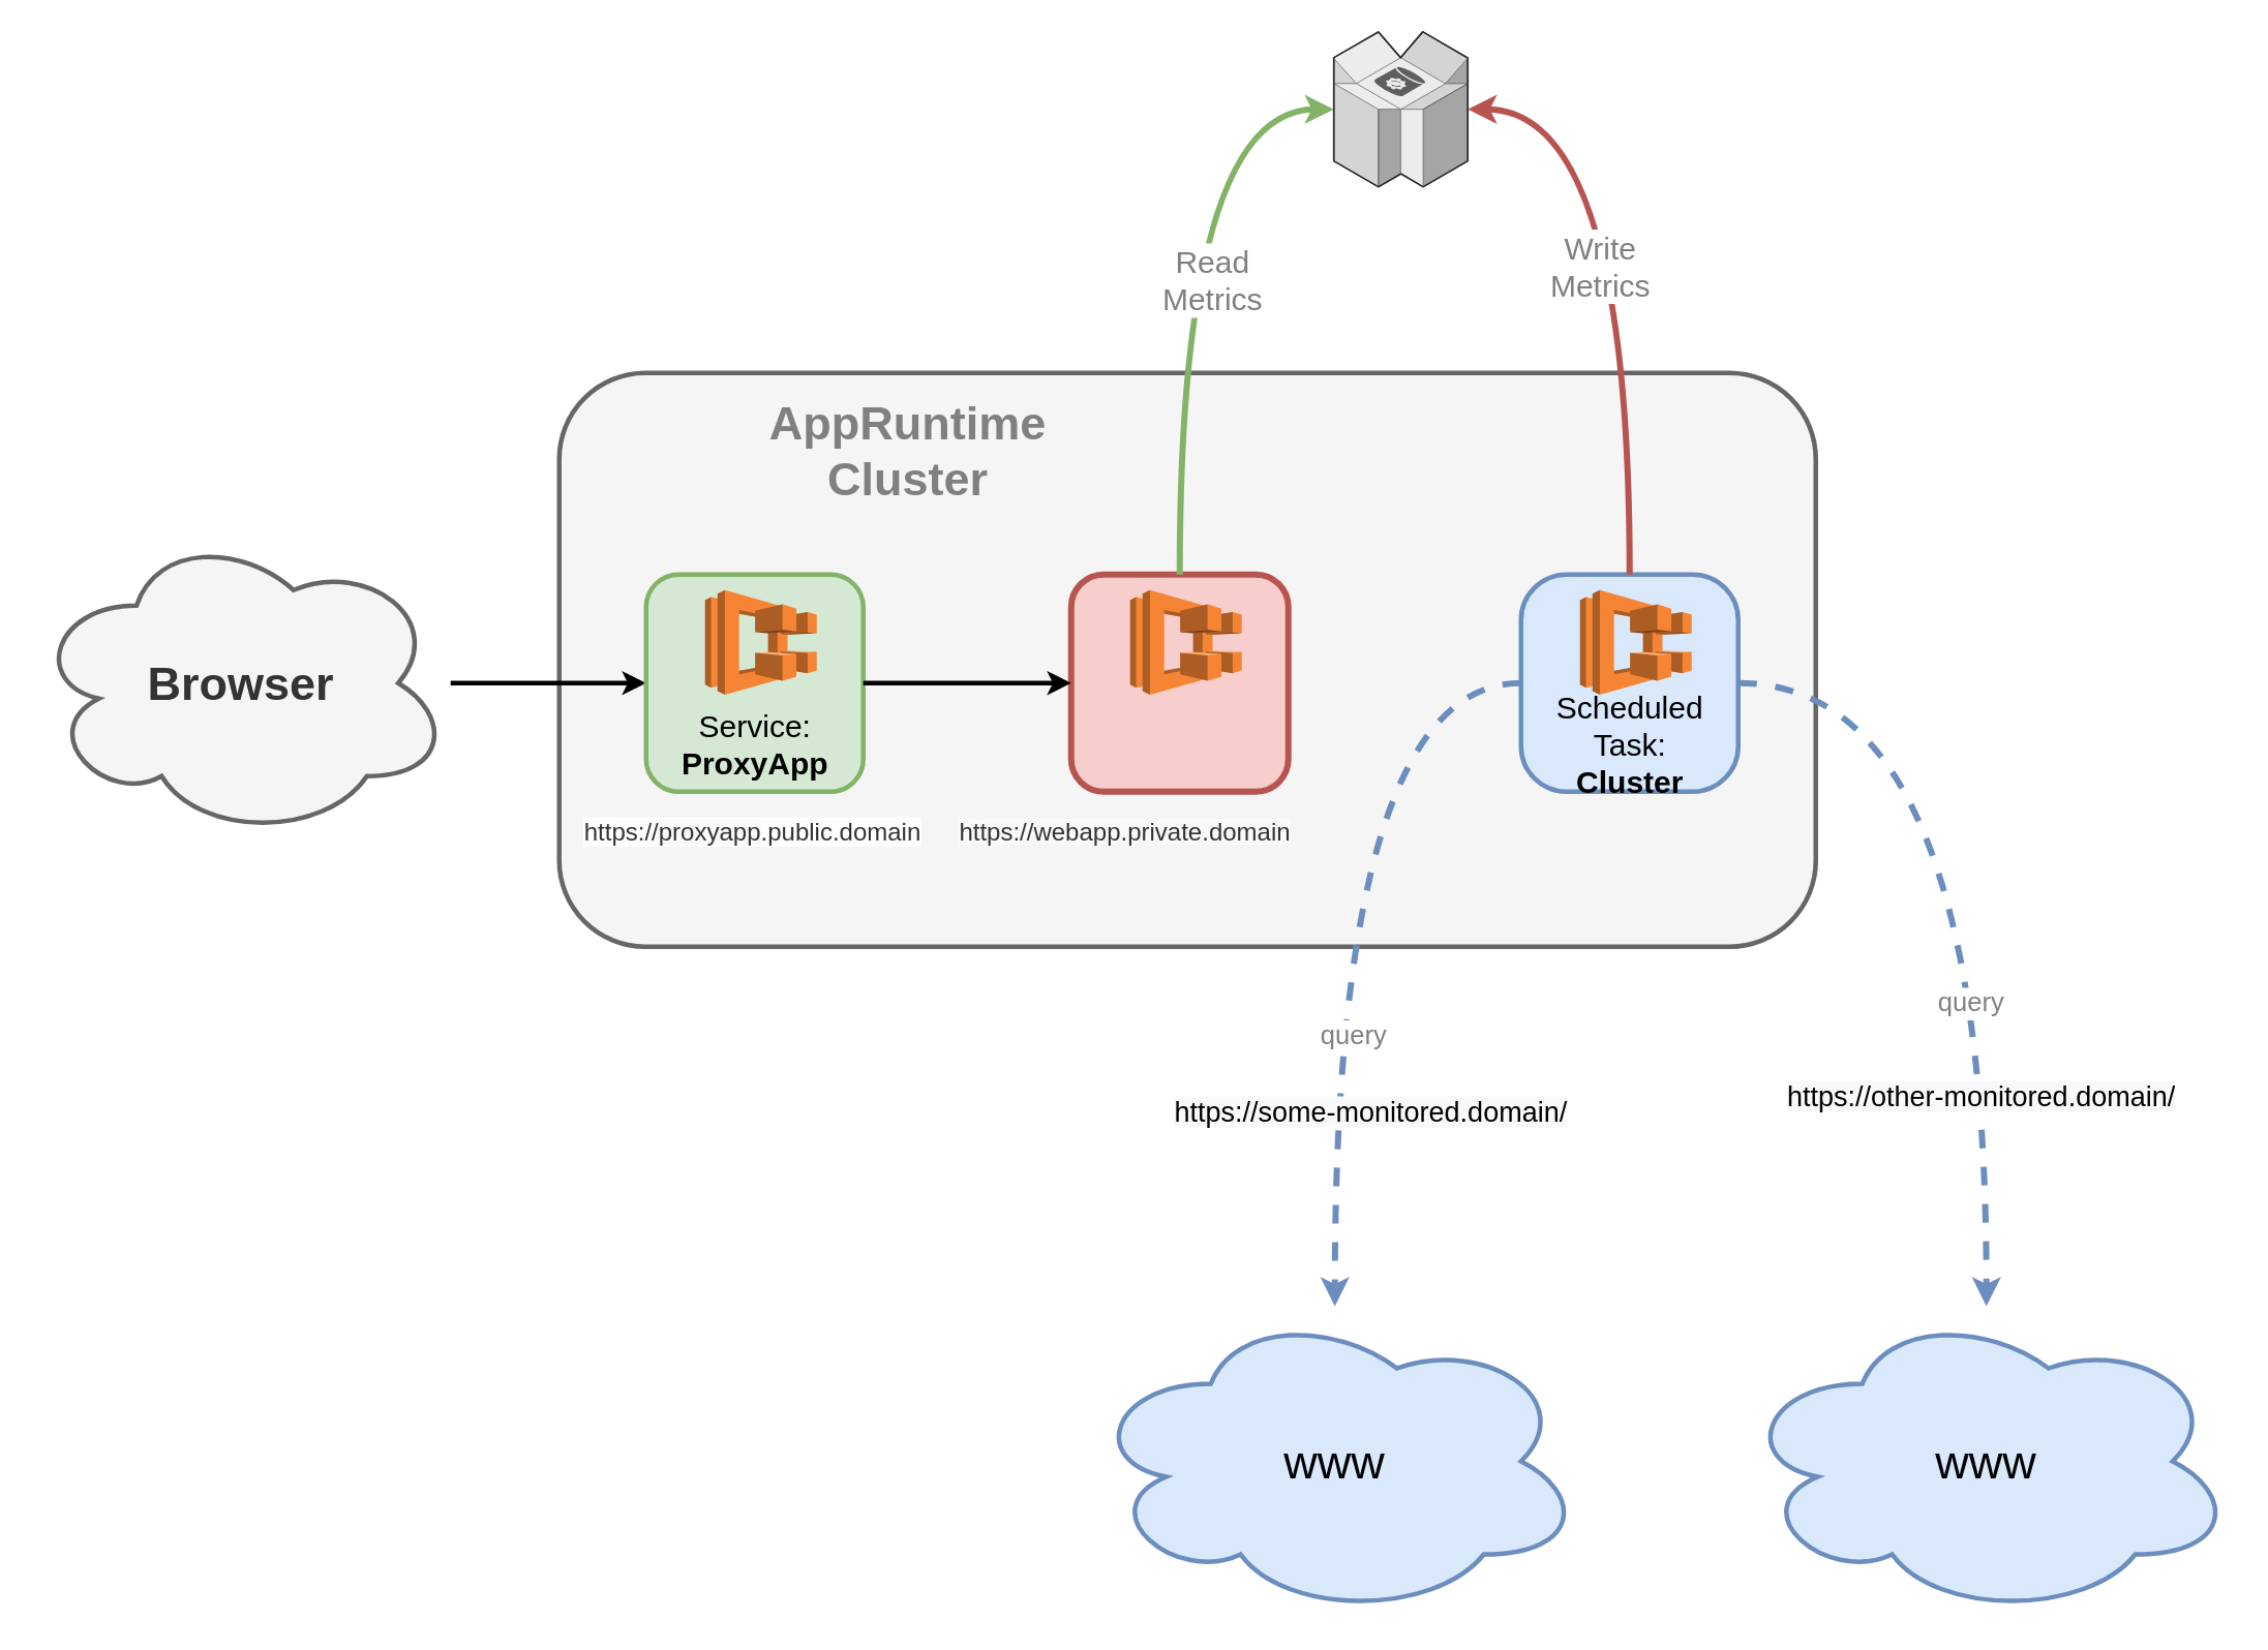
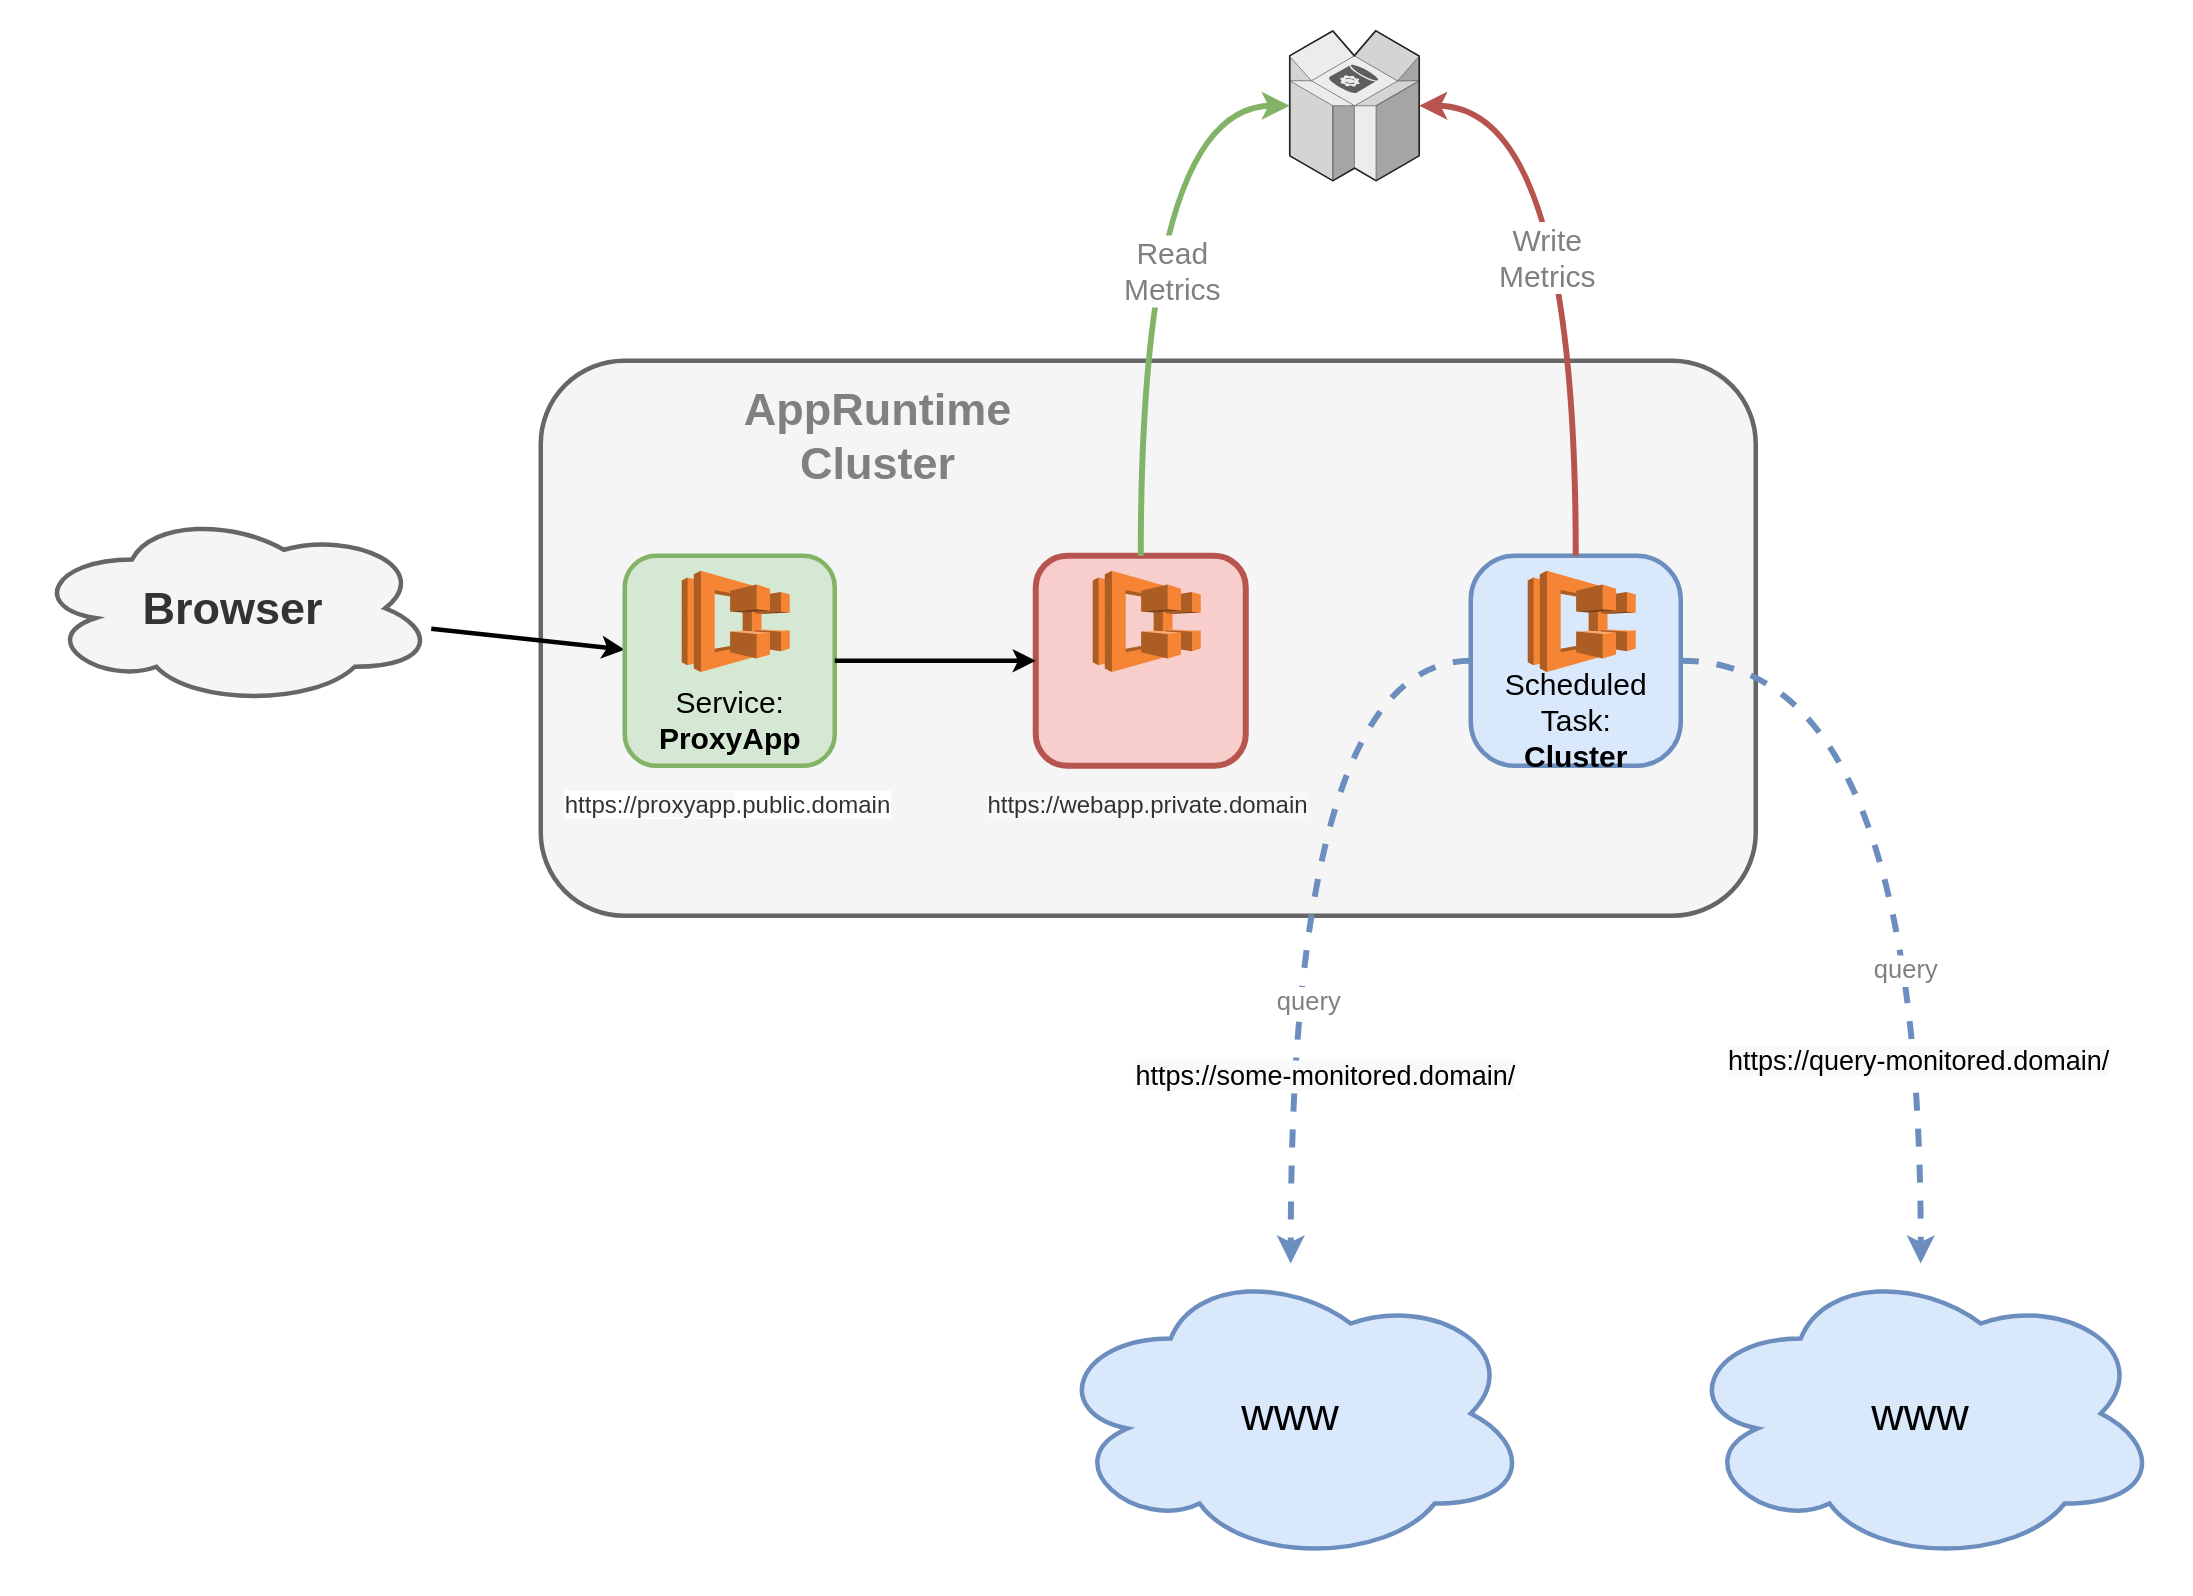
  <mxCell id="0" />
  <mxCell id="1" parent="0" />
  <mxCell id="2" value="" style="rounded=1;whiteSpace=wrap;html=1;fillColor=#f5f5f5;strokeColor=#666666;fontColor=#333333;strokeWidth=3;" parent="1" vertex="1"><mxGeometry x="360" y="240" width="810" height="370" as="geometry" /></mxCell>
  <mxCell id="3" style="rounded=0;orthogonalLoop=1;jettySize=auto;html=1;strokeWidth=3;" edge="1" parent="1" source="4" target="25"><mxGeometry relative="1" as="geometry"><mxPoint x="160" y="430" as="targetPoint" /></mxGeometry></mxCell>
- <mxCell id="4" value="&lt;font size=&quot;1&quot;&gt;&lt;b style=&quot;font-size: 30px&quot;&gt;Browser&lt;/b&gt;&lt;/font&gt;" style="ellipse;shape=cloud;whiteSpace=wrap;html=1;fillColor=#f5f5f5;strokeColor=#666666;fontColor=#333333;strokeWidth=3;" parent="1" vertex="1"><mxGeometry x="20" y="340" width="270" height="200" as="geometry" /></mxCell>
+ <mxCell id="4" value="&lt;font size=&quot;1&quot;&gt;&lt;b style=&quot;font-size: 30px&quot;&gt;Browser&lt;/b&gt;&lt;/font&gt;" style="ellipse;shape=cloud;whiteSpace=wrap;html=1;fillColor=#f5f5f5;strokeColor=#666666;fontColor=#333333;strokeWidth=3;" parent="1" vertex="1"><mxGeometry x="20" y="340" width="270" height="130" as="geometry" /></mxCell>
  <mxCell id="5" value="" style="group;strokeWidth=4;" parent="1" vertex="1" connectable="0"><mxGeometry x="980" y="370" width="140" height="140" as="geometry" /></mxCell>
  <mxCell id="6" value="" style="rounded=1;whiteSpace=wrap;html=1;fillColor=#dae8fc;strokeColor=#6c8ebf;arcSize=21;strokeWidth=3;" parent="5" vertex="1"><mxGeometry width="140" height="140" as="geometry" /></mxCell>
  <mxCell id="7" value="&lt;font style=&quot;font-size: 20px&quot;&gt;Scheduled Task:&lt;br&gt;&lt;b&gt;Cluster&lt;/b&gt;&lt;/font&gt;" style="text;html=1;strokeColor=none;fillColor=none;align=center;verticalAlign=middle;whiteSpace=wrap;rounded=0;" parent="5" vertex="1"><mxGeometry x="7.5" y="90" width="125" height="38.17" as="geometry" /></mxCell>
  <mxCell id="8" value="" style="outlineConnect=0;dashed=0;verticalLabelPosition=bottom;verticalAlign=top;align=center;html=1;shape=mxgraph.aws3.ecs;fillColor=#F58534;gradientColor=none;" parent="5" vertex="1"><mxGeometry x="38" y="10" width="72" height="67.5" as="geometry" /></mxCell>
  <mxCell id="9" value="www" style="ellipse;shape=cloud;whiteSpace=wrap;html=1;fillColor=#dae8fc;strokeColor=#6c8ebf;fontSize=30;strokeWidth=3;" parent="1" vertex="1"><mxGeometry x="700" y="841.83" width="320" height="200" as="geometry" /></mxCell>
  <mxCell id="10" value="AppRuntime Cluster" style="text;html=1;strokeColor=none;fillColor=none;align=center;verticalAlign=middle;whiteSpace=wrap;rounded=0;fontSize=30;fontStyle=1;fontColor=#808080;" parent="1" vertex="1"><mxGeometry x="480" y="280" width="210" height="20" as="geometry" /></mxCell>
  <mxCell id="11" value="www" style="ellipse;shape=cloud;whiteSpace=wrap;html=1;fillColor=#dae8fc;strokeColor=#6c8ebf;fontSize=30;strokeWidth=3;" parent="1" vertex="1"><mxGeometry x="1120" y="841.83" width="320" height="200" as="geometry" /></mxCell>
  <mxCell id="12" value="" style="verticalLabelPosition=bottom;html=1;verticalAlign=top;strokeWidth=1;align=center;outlineConnect=0;dashed=0;outlineConnect=0;shape=mxgraph.aws3d.dynamoDb;fillColor=#ECECEC;strokeColor=#5E5E5E;aspect=fixed;fontSize=17;fontColor=#808080;" parent="1" vertex="1"><mxGeometry x="859.28" y="20" width="86.43" height="100" as="geometry" /></mxCell>
  <mxCell id="13" style="edgeStyle=orthogonalEdgeStyle;rounded=0;orthogonalLoop=1;jettySize=auto;html=1;fontSize=20;fontColor=#808080;curved=1;fillColor=#f8cecc;strokeColor=#b85450;strokeWidth=4;exitX=0.5;exitY=0;exitDx=0;exitDy=0;" parent="1" source="6" target="12" edge="1"><mxGeometry relative="1" as="geometry"><Array as="points"><mxPoint x="1050" y="70" /></Array></mxGeometry></mxCell>
  <mxCell id="14" value="Write&lt;br style=&quot;font-size: 20px;&quot;&gt;Metrics" style="edgeLabel;html=1;align=center;verticalAlign=middle;resizable=0;points=[];fontSize=20;fontColor=#808080;" parent="13" vertex="1" connectable="0"><mxGeometry x="0.5" y="-3" relative="1" as="geometry"><mxPoint x="-16.47" y="103" as="offset" /></mxGeometry></mxCell>
  <mxCell id="15" style="edgeStyle=orthogonalEdgeStyle;curved=1;rounded=0;orthogonalLoop=1;jettySize=auto;html=1;dashed=1;strokeWidth=4;fontSize=17;fontColor=#808080;fillColor=#dae8fc;strokeColor=#6c8ebf;exitX=1;exitY=0.5;exitDx=0;exitDy=0;" parent="1" source="6" target="11" edge="1"><mxGeometry relative="1" as="geometry"><Array as="points"><mxPoint x="1280" y="440" /></Array></mxGeometry></mxCell>
  <mxCell id="16" value="query" style="edgeLabel;html=1;align=center;verticalAlign=middle;resizable=0;points=[];fontSize=17;fontColor=#808080;" parent="15" vertex="1" connectable="0"><mxGeometry x="0.303" y="-11" relative="1" as="geometry"><mxPoint as="offset" /></mxGeometry></mxCell>
  <mxCell id="17" value="" style="group;container=1;" parent="1" vertex="1" connectable="0"><mxGeometry x="690" y="370" width="140" height="140" as="geometry" /></mxCell>
  <mxCell id="18" value="" style="rounded=1;whiteSpace=wrap;html=1;fillColor=#f8cecc;strokeColor=#b85450;strokeWidth=4;" parent="17" vertex="1"><mxGeometry width="140" height="140" as="geometry" /></mxCell>
  <mxCell id="19" value="" style="outlineConnect=0;dashed=0;verticalLabelPosition=bottom;verticalAlign=top;align=center;html=1;shape=mxgraph.aws3.ecs;fillColor=#F58534;gradientColor=none;" parent="17" vertex="1"><mxGeometry x="38" y="10" width="72" height="67.5" as="geometry" /></mxCell>
  <mxCell id="20" style="edgeStyle=orthogonalEdgeStyle;curved=1;rounded=0;orthogonalLoop=1;jettySize=auto;html=1;strokeWidth=4;fontSize=17;fontColor=#808080;exitX=0.5;exitY=0;exitDx=0;exitDy=0;fillColor=#d5e8d4;strokeColor=#82b366;" parent="1" source="18" target="12" edge="1"><mxGeometry relative="1" as="geometry"><Array as="points"><mxPoint x="760" y="70" /></Array></mxGeometry></mxCell>
  <mxCell id="21" value="Read&lt;br style=&quot;font-size: 20px;&quot;&gt;Metrics" style="edgeLabel;html=1;align=center;verticalAlign=middle;resizable=0;points=[];fontSize=20;fontColor=#808080;" parent="20" vertex="1" connectable="0"><mxGeometry x="-0.044" y="-20" relative="1" as="geometry"><mxPoint as="offset" /></mxGeometry></mxCell>
  <mxCell id="22" style="edgeStyle=orthogonalEdgeStyle;curved=1;rounded=0;orthogonalLoop=1;jettySize=auto;html=1;strokeWidth=4;fontSize=17;fontColor=#808080;dashed=1;fillColor=#dae8fc;strokeColor=#6c8ebf;" parent="1" source="6" target="9" edge="1"><mxGeometry relative="1" as="geometry"><Array as="points"><mxPoint x="860" y="440" /></Array></mxGeometry></mxCell>
  <mxCell id="23" value="query" style="edgeLabel;html=1;align=center;verticalAlign=middle;resizable=0;points=[];fontSize=17;fontColor=#808080;" parent="22" vertex="1" connectable="0"><mxGeometry x="0.331" y="11" relative="1" as="geometry"><mxPoint as="offset" /></mxGeometry></mxCell>
  <mxCell id="24" value="" style="group;container=1;" vertex="1" connectable="0" parent="1"><mxGeometry x="416" y="370" width="140" height="140" as="geometry" /></mxCell>
  <mxCell id="25" value="" style="rounded=1;whiteSpace=wrap;html=1;fillColor=#d5e8d4;strokeColor=#82b366;strokeWidth=3;" vertex="1" parent="24"><mxGeometry width="140" height="140" as="geometry" /></mxCell>
  <mxCell id="26" value="&lt;font style=&quot;font-size: 20px&quot;&gt;Service:&lt;br&gt;&lt;b&gt;ProxyApp&lt;/b&gt;&lt;/font&gt;" style="text;html=1;strokeColor=none;fillColor=none;align=center;verticalAlign=middle;whiteSpace=wrap;rounded=0;strokeWidth=5;" vertex="1" parent="24"><mxGeometry x="7.5" y="90" width="125" height="38.17" as="geometry" /></mxCell>
  <mxCell id="27" value="" style="outlineConnect=0;dashed=0;verticalLabelPosition=bottom;verticalAlign=top;align=center;html=1;shape=mxgraph.aws3.ecs;fillColor=#F58534;gradientColor=none;" vertex="1" parent="24"><mxGeometry x="38" y="10" width="72" height="67.5" as="geometry" /></mxCell>
  <mxCell id="28" style="edgeStyle=orthogonalEdgeStyle;rounded=0;orthogonalLoop=1;jettySize=auto;html=1;exitX=1;exitY=0.5;exitDx=0;exitDy=0;fillColor=#f8cecc;strokeWidth=3;" edge="1" parent="1" source="25" target="18"><mxGeometry relative="1" as="geometry" /></mxCell>
  <mxCell id="29" value="&lt;span style=&quot;color: rgb(51, 51, 51); font-family: helvetica; font-size: 16px; font-style: normal; font-weight: 400; letter-spacing: normal; text-indent: 0px; text-transform: none; word-spacing: 0px; display: inline; float: none;&quot;&gt;https://&lt;span style=&quot;background-color: rgb(248, 249, 250); font-size: 16px;&quot;&gt;proxyapp&lt;/span&gt;.public.domain&lt;/span&gt;" style="text;whiteSpace=wrap;html=1;labelBackgroundColor=#ffffff;align=center;fontSize=16;" vertex="1" parent="1"><mxGeometry x="380" y="520" width="210" height="30" as="geometry" /></mxCell>
- <mxCell id="30" value="&lt;span style=&quot;color: rgb(51, 51, 51); font-family: helvetica; font-size: 16px; font-style: normal; font-weight: 400; letter-spacing: normal; text-indent: 0px; text-transform: none; word-spacing: 0px; background-color: rgb(248, 249, 250); display: inline; float: none;&quot;&gt;https://webapp.private.domain&lt;/span&gt;" style="text;whiteSpace=wrap;html=1;align=center;fontSize=16;" vertex="1" parent="1"><mxGeometry x="620" y="520" width="210" height="30" as="geometry" /></mxCell>
+ <mxCell id="30" value="&lt;span style=&quot;color: rgb(51, 51, 51); font-family: helvetica; font-size: 16px; font-style: normal; font-weight: 400; letter-spacing: normal; text-indent: 0px; text-transform: none; word-spacing: 0px; background-color: rgb(248, 249, 250); display: inline; float: none;&quot;&gt;https://webapp.private.domain&lt;/span&gt;" style="text;whiteSpace=wrap;html=1;align=center;fontSize=16;" vertex="1" parent="1"><mxGeometry x="660" y="520" width="210" height="30" as="geometry" /></mxCell>
  <mxCell id="31" style="edgeStyle=orthogonalEdgeStyle;rounded=0;orthogonalLoop=1;jettySize=auto;html=1;exitX=0.5;exitY=1;exitDx=0;exitDy=0;" edge="1" parent="1"><mxGeometry relative="1" as="geometry"><mxPoint x="505" y="560" as="sourcePoint" /><mxPoint x="505" y="560" as="targetPoint" /></mxGeometry></mxCell>
  <mxCell id="32" value="&lt;span style=&quot;color: rgb(0, 0, 0); font-family: helvetica; font-size: 18px; font-style: normal; font-weight: 400; letter-spacing: normal; text-align: center; text-indent: 0px; text-transform: none; word-spacing: 0px; background-color: rgb(248, 249, 250); display: inline; float: none;&quot;&gt;https://some-monitored.domain/&lt;/span&gt;" style="text;whiteSpace=wrap;html=1;fontSize=18;" vertex="1" parent="1"><mxGeometry x="755.35" y="700" width="294.29" height="30" as="geometry" /></mxCell>
- <mxCell id="33" value="&lt;span style=&quot;color: rgb(0, 0, 0); font-family: helvetica; font-size: 18px; font-style: normal; font-weight: 400; letter-spacing: normal; text-align: center; text-indent: 0px; text-transform: none; word-spacing: 0px; background-color: rgb(248, 249, 250); display: inline; float: none;&quot;&gt;https://other-monitored.domain/&lt;/span&gt;" style="text;whiteSpace=wrap;html=1;fontSize=18;" vertex="1" parent="1"><mxGeometry x="1150" y="690" width="270" height="30" as="geometry" /></mxCell>
+ <mxCell id="33" value="&lt;span style=&quot;color: rgb(0, 0, 0); font-family: helvetica; font-size: 18px; font-style: normal; font-weight: 400; letter-spacing: normal; text-align: center; text-indent: 0px; text-transform: none; word-spacing: 0px; background-color: rgb(248, 249, 250); display: inline; float: none;&quot;&gt;https://query-monitored.domain/&lt;/span&gt;" style="text;whiteSpace=wrap;html=1;fontSize=18;" vertex="1" parent="1"><mxGeometry x="1150" y="690" width="270" height="30" as="geometry" /></mxCell>
